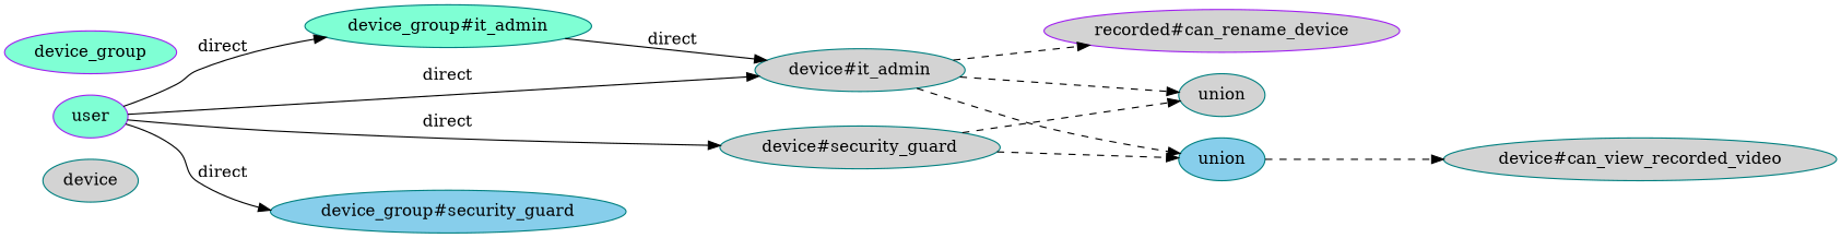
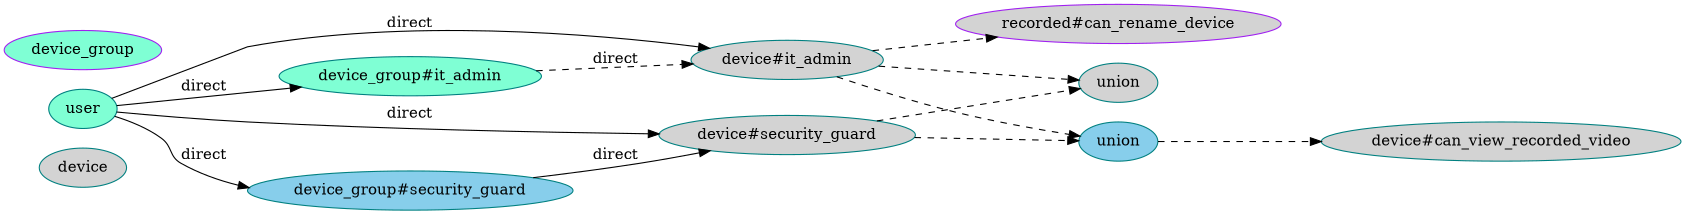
  digraph {
    rankdir=LR
    node [color=teal fillcolor=lightgrey style=filled]
    n1 [label=device]
    n2 [color=purple label="recorded#can_rename_device"]
    n3 [label="device#it_admin"]
    n4 [label=union]
    n5 [fillcolor=skyblue label=union]
    n6 [label="device#can_view_recorded_video"]
    n7 [label="device#security_guard"]
-   n8 [color=purple fillcolor=aquamarine label=user]
+   n8 [fillcolor=aquamarine label=user]
    n9 [fillcolor=aquamarine label="device_group#it_admin"]
    n10 [fillcolor=skyblue label="device_group#security_guard"]
    n11 [color=purple fillcolor=aquamarine label=device_group]
    n3 -> n2 [style=dashed]
    n3 -> n4 [style=dashed]
    n3 -> n5 [style=dashed]
    n5 -> n6 [style=dashed]
    n7 -> n4 [style=dashed]
    n7 -> n5 [style=dashed]
    n8 -> n3 [label=direct]
    n8 -> n7 [label=direct]
    n8 -> n9 [label=direct]
    n8 -> n10 [label=direct]
-   n9 -> n3 [label=direct]
+   n9 -> n3 [label=direct style=dashed]
+   n10 -> n7 [label=direct]
  }
